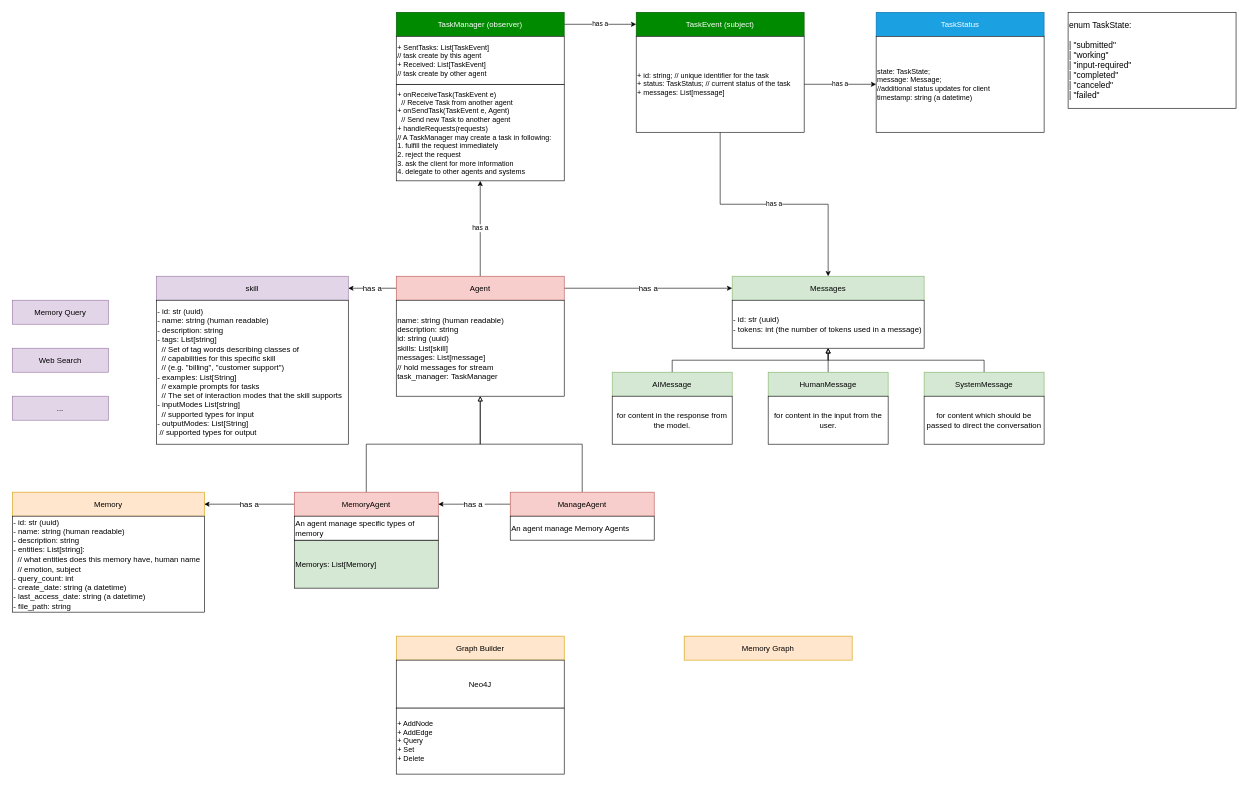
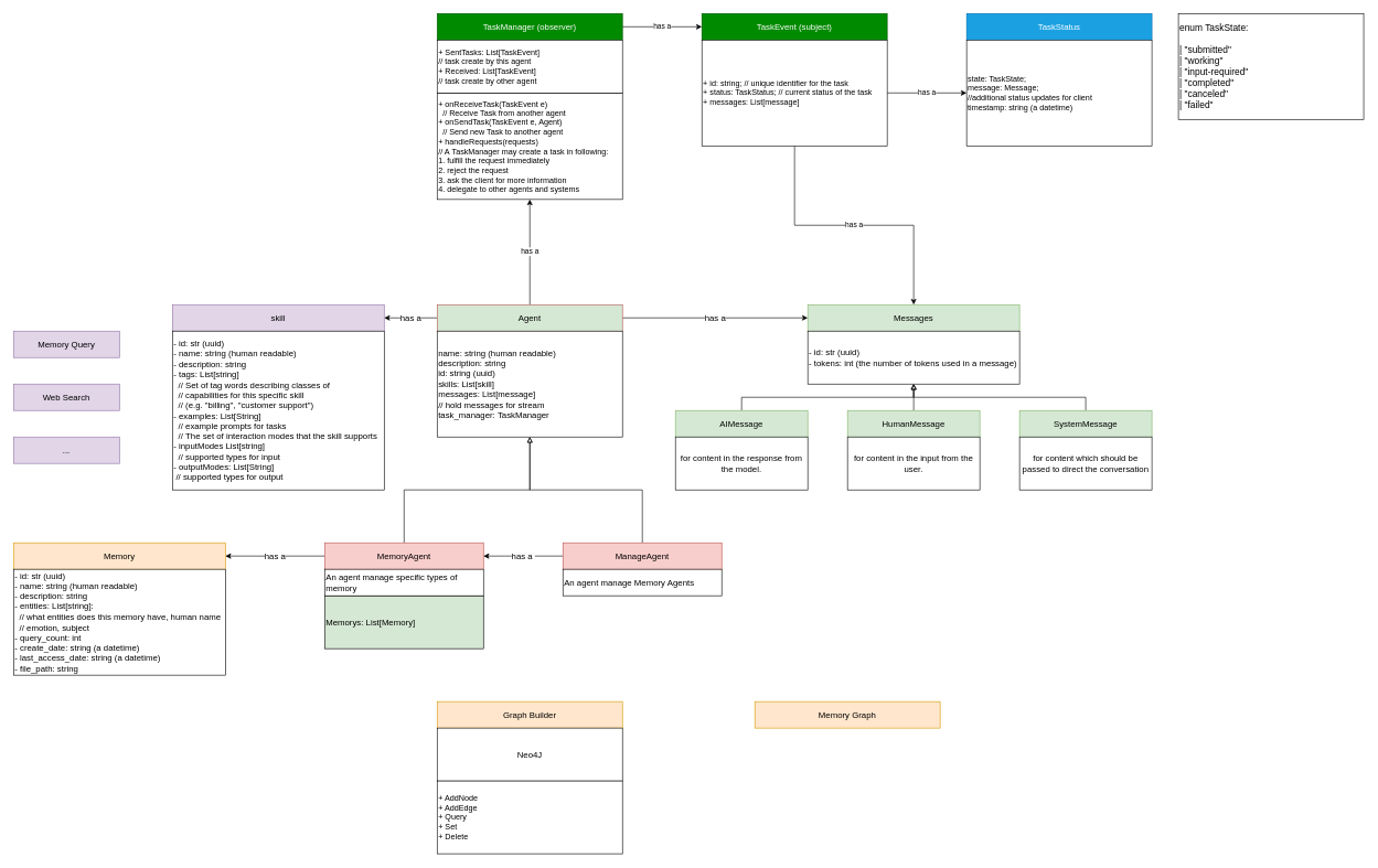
  <mxCell id="0" />
  <mxCell id="1" parent="0" />
  <mxCell id="2" value="has a" style="edgeStyle=orthogonalEdgeStyle;rounded=0;orthogonalLoop=1;jettySize=auto;html=1;exitX=0;exitY=0.5;exitDx=0;exitDy=0;fontSize=13;" edge="1" parent="1" source="5" target="6"><mxGeometry relative="1" as="geometry" /></mxCell>
  <mxCell id="3" value="has a" style="edgeStyle=orthogonalEdgeStyle;rounded=0;orthogonalLoop=1;jettySize=auto;html=1;exitX=1;exitY=0.5;exitDx=0;exitDy=0;entryX=0;entryY=0.5;entryDx=0;entryDy=0;fontSize=13;" edge="1" parent="1" source="5" target="11"><mxGeometry relative="1" as="geometry" /></mxCell>
  <mxCell id="4" value="has a" style="edgeStyle=orthogonalEdgeStyle;rounded=0;orthogonalLoop=1;jettySize=auto;html=1;exitX=0.5;exitY=0;exitDx=0;exitDy=0;" edge="1" parent="1" source="5" target="45"><mxGeometry relative="1" as="geometry" /></mxCell>
- <mxCell id="5" value="Agent" style="rounded=0;whiteSpace=wrap;html=1;fillColor=#f8cecc;strokeColor=#b85450;fontSize=13;" vertex="1" parent="1"><mxGeometry x="660" y="460" width="280" height="40" as="geometry" /></mxCell>
+ <mxCell id="5" value="Agent" style="rounded=0;whiteSpace=wrap;html=1;fillColor=#d5e8d4;strokeColor=#b85450;fontSize=13;" vertex="1" parent="1"><mxGeometry x="660" y="460" width="280" height="40" as="geometry" /></mxCell>
  <mxCell id="6" value="skill" style="rounded=0;whiteSpace=wrap;html=1;fillColor=#e1d5e7;strokeColor=#9673a6;fontSize=13;" vertex="1" parent="1"><mxGeometry x="260" y="460" width="320" height="40" as="geometry" /></mxCell>
  <mxCell id="7" value="- id: str (uuid)&lt;br style=&quot;font-size: 13px;&quot;&gt;- name: string (human readable)&lt;br style=&quot;font-size: 13px;&quot;&gt;- description: string&lt;br style=&quot;font-size: 13px;&quot;&gt;- tags: List[string]&lt;br style=&quot;font-size: 13px;&quot;&gt;&amp;nbsp; //&amp;nbsp;Set of tag words describing classes of&lt;br style=&quot;font-size: 13px;&quot;&gt;&amp;nbsp; // capabilities for this specific&amp;nbsp;skill &lt;br style=&quot;font-size: 13px;&quot;&gt;&amp;nbsp; // (e.g. &quot;billing&lt;span style=&quot;background-color: initial; font-size: 13px;&quot;&gt;&quot;, &quot;customer support&quot;)&lt;/span&gt;&lt;br style=&quot;font-size: 13px;&quot;&gt;- examples: List[String]&lt;br style=&quot;font-size: 13px;&quot;&gt;&amp;nbsp; //&amp;nbsp;example prompts for tasks&lt;br style=&quot;font-size: 13px;&quot;&gt;&amp;nbsp; //&amp;nbsp;The set of interaction modes that the skill supports&lt;br style=&quot;font-size: 13px;&quot;&gt;- inputModes List[string]&lt;br style=&quot;font-size: 13px;&quot;&gt;&amp;nbsp; // supported types for input&lt;br style=&quot;font-size: 13px;&quot;&gt;- outputModes: List[String]&lt;br style=&quot;font-size: 13px;&quot;&gt;&amp;nbsp;//&amp;nbsp;supported types for output" style="rounded=0;whiteSpace=wrap;html=1;align=left;fontSize=13;" vertex="1" parent="1"><mxGeometry x="260" y="500" width="320" height="240" as="geometry" /></mxCell>
  <mxCell id="8" value="name: string (human readable)&lt;br style=&quot;font-size: 13px;&quot;&gt;description: string&lt;br style=&quot;font-size: 13px;&quot;&gt;id: string (uuid)&lt;br style=&quot;font-size: 13px;&quot;&gt;skills: List[skill]&lt;br style=&quot;font-size: 13px;&quot;&gt;messages: List[message]&lt;br style=&quot;font-size: 13px;&quot;&gt;// hold messages for stream&lt;br&gt;task_manager:&amp;nbsp;TaskManager" style="rounded=0;whiteSpace=wrap;html=1;align=left;fontSize=13;" vertex="1" parent="1"><mxGeometry x="660" y="500" width="280" height="160" as="geometry" /></mxCell>
  <mxCell id="9" value="Memory" style="rounded=0;whiteSpace=wrap;html=1;fillColor=#ffe6cc;strokeColor=#d79b00;fontSize=13;" vertex="1" parent="1"><mxGeometry x="20" y="820" width="320" height="40" as="geometry" /></mxCell>
  <mxCell id="10" value="- id: str (uuid)&lt;br style=&quot;font-size: 13px;&quot;&gt;- name: string (human readable)&lt;br style=&quot;font-size: 13px;&quot;&gt;- description: string&lt;br style=&quot;font-size: 13px;&quot;&gt;- entities: List[string]:&lt;br style=&quot;font-size: 13px;&quot;&gt;&amp;nbsp; // what entities does this memory have, human name&lt;br style=&quot;font-size: 13px;&quot;&gt;&amp;nbsp; // emotion, subject&lt;br style=&quot;font-size: 13px;&quot;&gt;- query_count: int&lt;br style=&quot;font-size: 13px;&quot;&gt;- create_date: string (a datetime)&lt;br style=&quot;font-size: 13px;&quot;&gt;- last_access_date: string (a datetime)&lt;br style=&quot;font-size: 13px;&quot;&gt;- file_path: string" style="rounded=0;whiteSpace=wrap;html=1;align=left;fontSize=13;" vertex="1" parent="1"><mxGeometry x="20" y="860" width="320" height="160" as="geometry" /></mxCell>
  <mxCell id="11" value="Messages" style="rounded=0;whiteSpace=wrap;html=1;fillColor=#d5e8d4;strokeColor=#82b366;fontSize=13;" vertex="1" parent="1"><mxGeometry x="1220" y="460" width="320" height="40" as="geometry" /></mxCell>
  <mxCell id="12" value="- id: str (uuid)&lt;br style=&quot;font-size: 13px;&quot;&gt;- tokens: int (the number of tokens used in a message)" style="rounded=0;whiteSpace=wrap;html=1;align=left;fontSize=13;" vertex="1" parent="1"><mxGeometry x="1220" y="500" width="320" height="80" as="geometry" /></mxCell>
  <mxCell id="13" style="edgeStyle=orthogonalEdgeStyle;rounded=0;orthogonalLoop=1;jettySize=auto;html=1;exitX=0.5;exitY=0;exitDx=0;exitDy=0;entryX=0.5;entryY=1;entryDx=0;entryDy=0;endArrow=block;endFill=0;fontSize=13;" edge="1" parent="1" source="14" target="12"><mxGeometry relative="1" as="geometry" /></mxCell>
  <mxCell id="14" value="AIMessage" style="rounded=0;whiteSpace=wrap;html=1;fillColor=#d5e8d4;strokeColor=#82b366;fontSize=13;" vertex="1" parent="1"><mxGeometry x="1020" y="620" width="200" height="40" as="geometry" /></mxCell>
  <mxCell id="15" style="edgeStyle=orthogonalEdgeStyle;rounded=0;orthogonalLoop=1;jettySize=auto;html=1;exitX=0.5;exitY=0;exitDx=0;exitDy=0;entryX=0.5;entryY=1;entryDx=0;entryDy=0;endArrow=block;endFill=0;fontSize=13;" edge="1" parent="1" source="16" target="12"><mxGeometry relative="1" as="geometry" /></mxCell>
  <mxCell id="16" value="HumanMessage" style="rounded=0;whiteSpace=wrap;html=1;fillColor=#d5e8d4;strokeColor=#82b366;fontSize=13;" vertex="1" parent="1"><mxGeometry x="1280" y="620" width="200" height="40" as="geometry" /></mxCell>
  <mxCell id="17" style="edgeStyle=orthogonalEdgeStyle;rounded=0;orthogonalLoop=1;jettySize=auto;html=1;exitX=0.5;exitY=0;exitDx=0;exitDy=0;entryX=0.5;entryY=1;entryDx=0;entryDy=0;endArrow=block;endFill=0;fontSize=13;" edge="1" parent="1" source="18" target="12"><mxGeometry relative="1" as="geometry" /></mxCell>
  <mxCell id="18" value="SystemMessage" style="rounded=0;whiteSpace=wrap;html=1;fillColor=#d5e8d4;strokeColor=#82b366;fontSize=13;" vertex="1" parent="1"><mxGeometry x="1540" y="620" width="200" height="40" as="geometry" /></mxCell>
  <mxCell id="19" value="for content in the response from the model." style="rounded=0;whiteSpace=wrap;html=1;fontSize=13;" vertex="1" parent="1"><mxGeometry x="1020" y="660" width="200" height="80" as="geometry" /></mxCell>
  <mxCell id="20" value="for content in the input from the user." style="rounded=0;whiteSpace=wrap;html=1;fontSize=13;" vertex="1" parent="1"><mxGeometry x="1280" y="660" width="200" height="80" as="geometry" /></mxCell>
  <mxCell id="21" value="for content which should be passed to direct the conversation" style="rounded=0;whiteSpace=wrap;html=1;fontSize=13;" vertex="1" parent="1"><mxGeometry x="1540" y="660" width="200" height="80" as="geometry" /></mxCell>
  <mxCell id="22" value="has a" style="edgeStyle=orthogonalEdgeStyle;rounded=0;orthogonalLoop=1;jettySize=auto;html=1;exitX=0;exitY=0.5;exitDx=0;exitDy=0;entryX=1;entryY=0.5;entryDx=0;entryDy=0;fontSize=13;" edge="1" parent="1" source="24" target="9"><mxGeometry relative="1" as="geometry" /></mxCell>
  <mxCell id="23" style="edgeStyle=orthogonalEdgeStyle;rounded=0;orthogonalLoop=1;jettySize=auto;html=1;exitX=0.5;exitY=0;exitDx=0;exitDy=0;endArrow=block;endFill=0;fontSize=13;" edge="1" parent="1" source="24" target="8"><mxGeometry relative="1" as="geometry" /></mxCell>
  <mxCell id="24" value="MemoryAgent" style="rounded=0;whiteSpace=wrap;html=1;fillColor=#f8cecc;strokeColor=#b85450;fontSize=13;" vertex="1" parent="1"><mxGeometry x="490" y="820" width="240" height="40" as="geometry" /></mxCell>
  <mxCell id="25" value="Memorys: List[Memory]" style="rounded=0;whiteSpace=wrap;html=1;align=left;fontSize=13;fillColor=#d5e8d4;" vertex="1" parent="1"><mxGeometry x="490" y="900" width="240" height="80" as="geometry" /></mxCell>
  <mxCell id="26" value="An agent manage specific types of memory" style="rounded=0;whiteSpace=wrap;html=1;fontSize=13;align=left;" vertex="1" parent="1"><mxGeometry x="490" y="860" width="240" height="40" as="geometry" /></mxCell>
  <mxCell id="27" value="has a&amp;nbsp;" style="edgeStyle=orthogonalEdgeStyle;rounded=0;orthogonalLoop=1;jettySize=auto;html=1;exitX=0;exitY=0.5;exitDx=0;exitDy=0;entryX=1;entryY=0.5;entryDx=0;entryDy=0;fontSize=13;" edge="1" parent="1" source="29" target="24"><mxGeometry relative="1" as="geometry" /></mxCell>
  <mxCell id="28" style="edgeStyle=orthogonalEdgeStyle;rounded=0;orthogonalLoop=1;jettySize=auto;html=1;exitX=0.5;exitY=0;exitDx=0;exitDy=0;entryX=0.5;entryY=1;entryDx=0;entryDy=0;endArrow=block;endFill=0;fontSize=13;" edge="1" parent="1" source="29" target="8"><mxGeometry relative="1" as="geometry" /></mxCell>
  <mxCell id="29" value="ManageAgent" style="rounded=0;whiteSpace=wrap;html=1;fillColor=#f8cecc;strokeColor=#b85450;fontSize=13;" vertex="1" parent="1"><mxGeometry x="850" y="820" width="240" height="40" as="geometry" /></mxCell>
  <mxCell id="30" value="An agent manage Memory Agents" style="rounded=0;whiteSpace=wrap;html=1;align=left;fontSize=13;" vertex="1" parent="1"><mxGeometry x="850" y="860" width="240" height="40" as="geometry" /></mxCell>
  <mxCell id="31" value="Graph Builder" style="rounded=0;whiteSpace=wrap;html=1;fillColor=#ffe6cc;strokeColor=#d79b00;fontSize=13;" vertex="1" parent="1"><mxGeometry x="660" y="1060" width="280" height="40" as="geometry" /></mxCell>
  <mxCell id="32" value="Memory Query" style="rounded=0;whiteSpace=wrap;html=1;fillColor=#e1d5e7;strokeColor=#9673a6;fontSize=13;" vertex="1" parent="1"><mxGeometry x="20" y="500" width="160" height="40" as="geometry" /></mxCell>
  <mxCell id="33" value="Web Search" style="rounded=0;whiteSpace=wrap;html=1;fillColor=#e1d5e7;strokeColor=#9673a6;fontSize=13;" vertex="1" parent="1"><mxGeometry x="20" y="580" width="160" height="40" as="geometry" /></mxCell>
  <mxCell id="34" value="..." style="rounded=0;whiteSpace=wrap;html=1;fillColor=#e1d5e7;strokeColor=#9673a6;fontSize=13;" vertex="1" parent="1"><mxGeometry x="20" y="660" width="160" height="40" as="geometry" /></mxCell>
  <mxCell id="35" value="Neo4J" style="rounded=0;whiteSpace=wrap;html=1;fontSize=13;" vertex="1" parent="1"><mxGeometry x="660" y="1100" width="280" height="80" as="geometry" /></mxCell>
  <mxCell id="36" value="TaskEvent (subject)" style="rounded=0;whiteSpace=wrap;html=1;fillColor=#008a00;strokeColor=#005700;fontSize=13;fontColor=#ffffff;" vertex="1" parent="1"><mxGeometry x="1060" y="20" width="280" height="40" as="geometry" /></mxCell>
  <mxCell id="37" value="has a" style="edgeStyle=orthogonalEdgeStyle;rounded=0;orthogonalLoop=1;jettySize=auto;html=1;exitX=1;exitY=0.5;exitDx=0;exitDy=0;" edge="1" parent="1" source="39" target="42"><mxGeometry relative="1" as="geometry" /></mxCell>
  <mxCell id="38" value="has a" style="edgeStyle=orthogonalEdgeStyle;rounded=0;orthogonalLoop=1;jettySize=auto;html=1;exitX=0.5;exitY=1;exitDx=0;exitDy=0;" edge="1" parent="1" source="39" target="11"><mxGeometry relative="1" as="geometry" /></mxCell>
  <mxCell id="39" value="&lt;div style=&quot;&quot;&gt;+ id: string; // unique identifier for the task&lt;br&gt;&lt;/div&gt;&lt;div style=&quot;&quot;&gt;+ status: TaskStatus; // current status of the task&lt;/div&gt;&lt;div style=&quot;&quot;&gt;+ messages: List[message]&lt;/div&gt;" style="rounded=0;whiteSpace=wrap;html=1;align=left;" vertex="1" parent="1"><mxGeometry x="1060" y="60" width="280" height="160" as="geometry" /></mxCell>
  <mxCell id="40" value="&lt;div style=&quot;font-size: 14px;&quot;&gt;enum TaskState:&lt;/div&gt;&lt;div style=&quot;font-size: 14px;&quot;&gt;&lt;span style=&quot;&quot;&gt;&lt;span style=&quot;white-space: pre;&quot;&gt;&amp;nbsp;&amp;nbsp;&amp;nbsp;&amp;nbsp;&lt;/span&gt;&lt;/span&gt;&lt;br&gt;&lt;/div&gt;&lt;font style=&quot;font-size: 14px;&quot;&gt;| &quot;submitted&quot;&lt;br&gt;  | &quot;working&quot;&lt;br&gt;  | &quot;input-required&quot;&lt;br&gt;  | &quot;completed&quot;&lt;br&gt;  | &quot;canceled&quot;&lt;br&gt;  | &quot;failed&quot;&lt;/font&gt;" style="rounded=0;whiteSpace=wrap;html=1;align=left;" vertex="1" parent="1"><mxGeometry x="1780" y="20" width="280" height="160" as="geometry" /></mxCell>
  <mxCell id="41" value="TaskStatus" style="rounded=0;whiteSpace=wrap;html=1;fillColor=#1ba1e2;strokeColor=#006EAF;fontSize=13;fontColor=#ffffff;" vertex="1" parent="1"><mxGeometry x="1460" y="20" width="280" height="40" as="geometry" /></mxCell>
  <mxCell id="42" value="state: TaskState;&lt;br&gt;message: Message; &lt;br&gt;//additional status updates for client&lt;br&gt;timestamp: string (a datetime)" style="rounded=0;whiteSpace=wrap;html=1;align=left;" vertex="1" parent="1"><mxGeometry x="1460" y="60" width="280" height="160" as="geometry" /></mxCell>
  <mxCell id="43" value="has a" style="edgeStyle=orthogonalEdgeStyle;rounded=0;orthogonalLoop=1;jettySize=auto;html=1;exitX=1;exitY=0.5;exitDx=0;exitDy=0;" edge="1" parent="1" source="44" target="36"><mxGeometry relative="1" as="geometry" /></mxCell>
  <mxCell id="44" value="TaskManager (observer)" style="rounded=0;whiteSpace=wrap;html=1;fillColor=#008a00;strokeColor=#005700;fontSize=13;fontColor=#ffffff;" vertex="1" parent="1"><mxGeometry x="660" y="20" width="280" height="40" as="geometry" /></mxCell>
  <mxCell id="45" value="&lt;font style=&quot;font-size: 12px;&quot;&gt;+ onReceiveTask(TaskEvent e)&lt;br&gt;&amp;nbsp; // Receive Task from another agent&lt;br&gt;+ onSendTask(TaskEvent e, Agent)&lt;br&gt;&amp;nbsp; // Send new Task to another agent&lt;br&gt;+ handleRequests(requests)&lt;br&gt;// A&amp;nbsp;TaskManager may create a task in following:&lt;br&gt;&lt;/font&gt;&lt;div style=&quot;border-color: var(--border-color);&quot;&gt;&lt;font style=&quot;border-color: var(--border-color); font-size: 12px;&quot;&gt;1. fulfill the request immediately&lt;/font&gt;&lt;/div&gt;&lt;div style=&quot;border-color: var(--border-color);&quot;&gt;&lt;font style=&quot;border-color: var(--border-color); font-size: 12px;&quot;&gt;2. reject the request&lt;/font&gt;&lt;/div&gt;&lt;div style=&quot;border-color: var(--border-color);&quot;&gt;&lt;font style=&quot;border-color: var(--border-color); font-size: 12px;&quot;&gt;3. ask the client for more information&lt;/font&gt;&lt;/div&gt;&lt;div style=&quot;border-color: var(--border-color);&quot;&gt;&lt;font style=&quot;border-color: var(--border-color); font-size: 12px;&quot;&gt;4. delegate to other agents and systems&lt;/font&gt;&lt;/div&gt;" style="rounded=0;whiteSpace=wrap;html=1;align=left;" vertex="1" parent="1"><mxGeometry x="660" y="140" width="280" height="161" as="geometry" /></mxCell>
  <mxCell id="46" value="+ SentTasks: List[TaskEvent]&lt;br&gt;// task create by this agent&lt;br&gt;+ Received: List[TaskEvent]&lt;br&gt;// task create by other agent" style="rounded=0;whiteSpace=wrap;html=1;align=left;" vertex="1" parent="1"><mxGeometry x="660" y="60" width="280" height="80" as="geometry" /></mxCell>
  <mxCell id="47" value="Memory Graph" style="rounded=0;whiteSpace=wrap;html=1;fillColor=#ffe6cc;strokeColor=#d79b00;fontSize=13;" vertex="1" parent="1"><mxGeometry x="1140" y="1060" width="280" height="40" as="geometry" /></mxCell>
  <mxCell id="48" value="&lt;div style=&quot;&quot;&gt;&lt;span style=&quot;background-color: initial;&quot;&gt;+ AddNode&lt;/span&gt;&lt;/div&gt;&lt;div style=&quot;&quot;&gt;&lt;span style=&quot;background-color: initial;&quot;&gt;+ AddEdge&lt;/span&gt;&lt;/div&gt;&lt;div style=&quot;&quot;&gt;&lt;span style=&quot;background-color: initial;&quot;&gt;+ Query&amp;nbsp;&lt;/span&gt;&lt;/div&gt;&lt;div style=&quot;&quot;&gt;&lt;span style=&quot;background-color: initial;&quot;&gt;+ Set&lt;/span&gt;&lt;/div&gt;&lt;div style=&quot;&quot;&gt;&lt;span style=&quot;background-color: initial;&quot;&gt;+ Delete&lt;/span&gt;&lt;/div&gt;" style="rounded=0;whiteSpace=wrap;html=1;align=left;" vertex="1" parent="1"><mxGeometry x="660" y="1180" width="280" height="110" as="geometry" /></mxCell>
